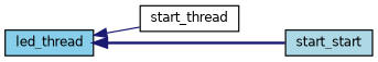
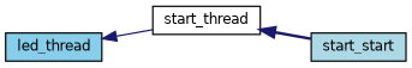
  digraph {
    rankdir=LR
    node [color=black fontname=Helvetica fontsize=10 shape=record style=filled]
    edge [color=midnightblue dir=back fontname=Helvetica fontsize=10 labelfontname=Helvetica labelfontsize=10]
    n1 [fillcolor=skyblue fontcolor=black height=0.2 label=led_thread width=0.4]
    n2 [fillcolor=white height=0.2 label=start_thread width=0.4]
    n3 [fillcolor=lightblue height=0.2 label=start_start width=0.4]
    n1 -> n2 [style=solid]
-   n1 -> n3 [style=bold]
+   n2 -> n3 [style=bold]
  }
